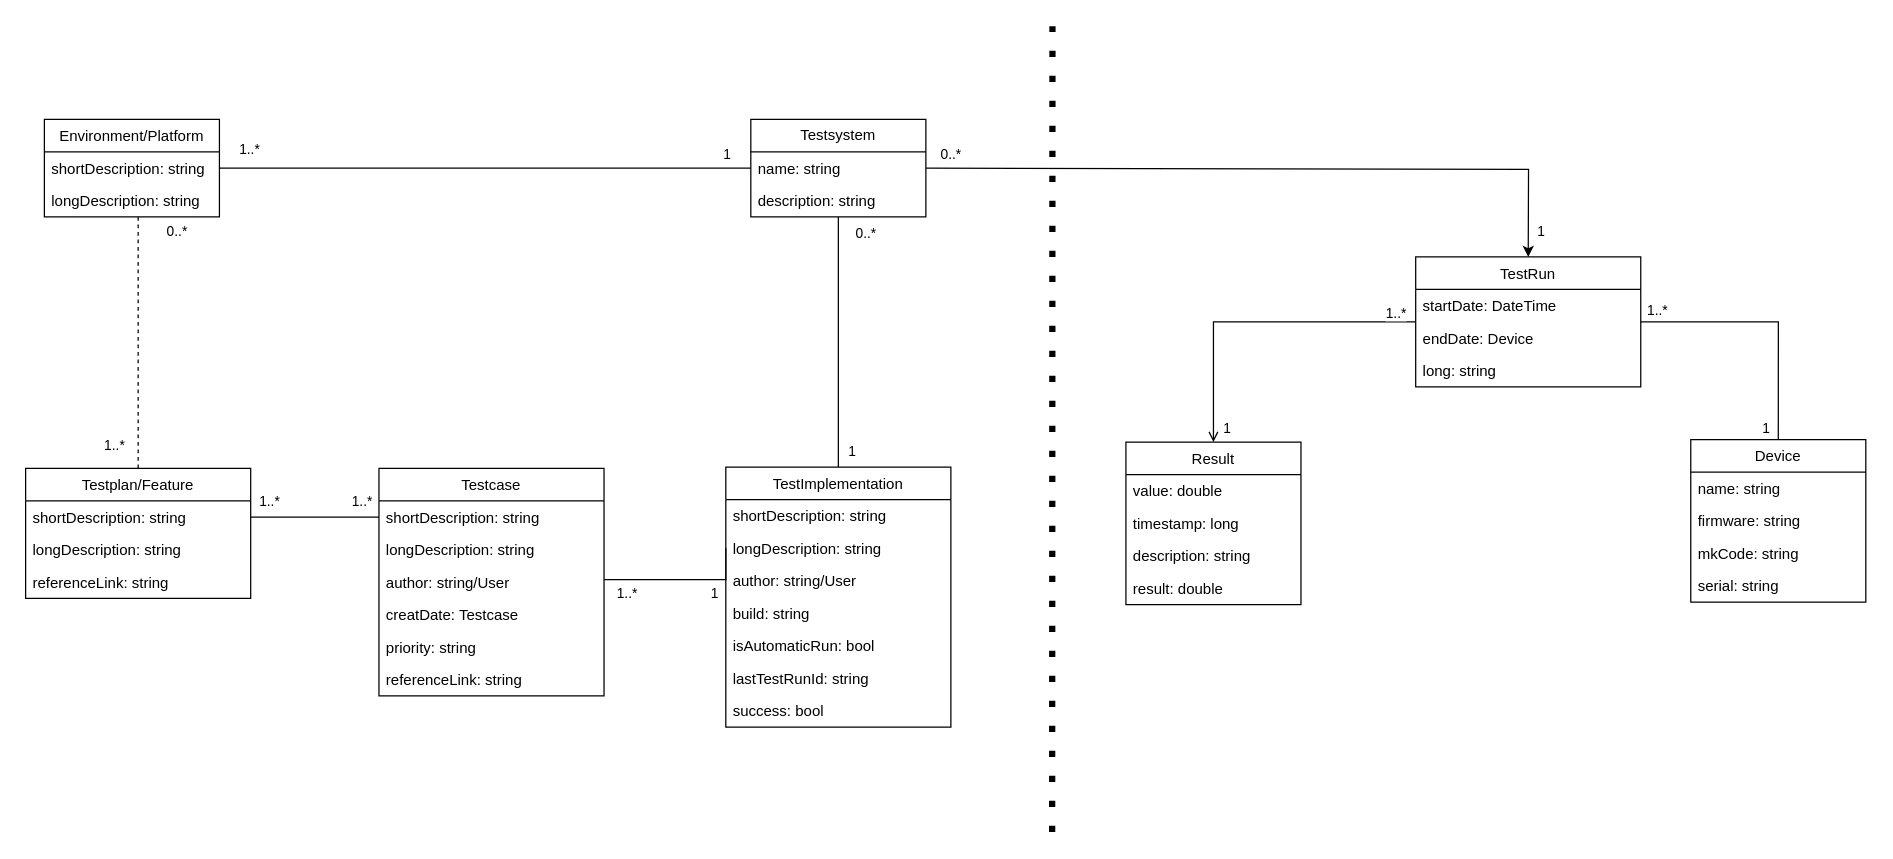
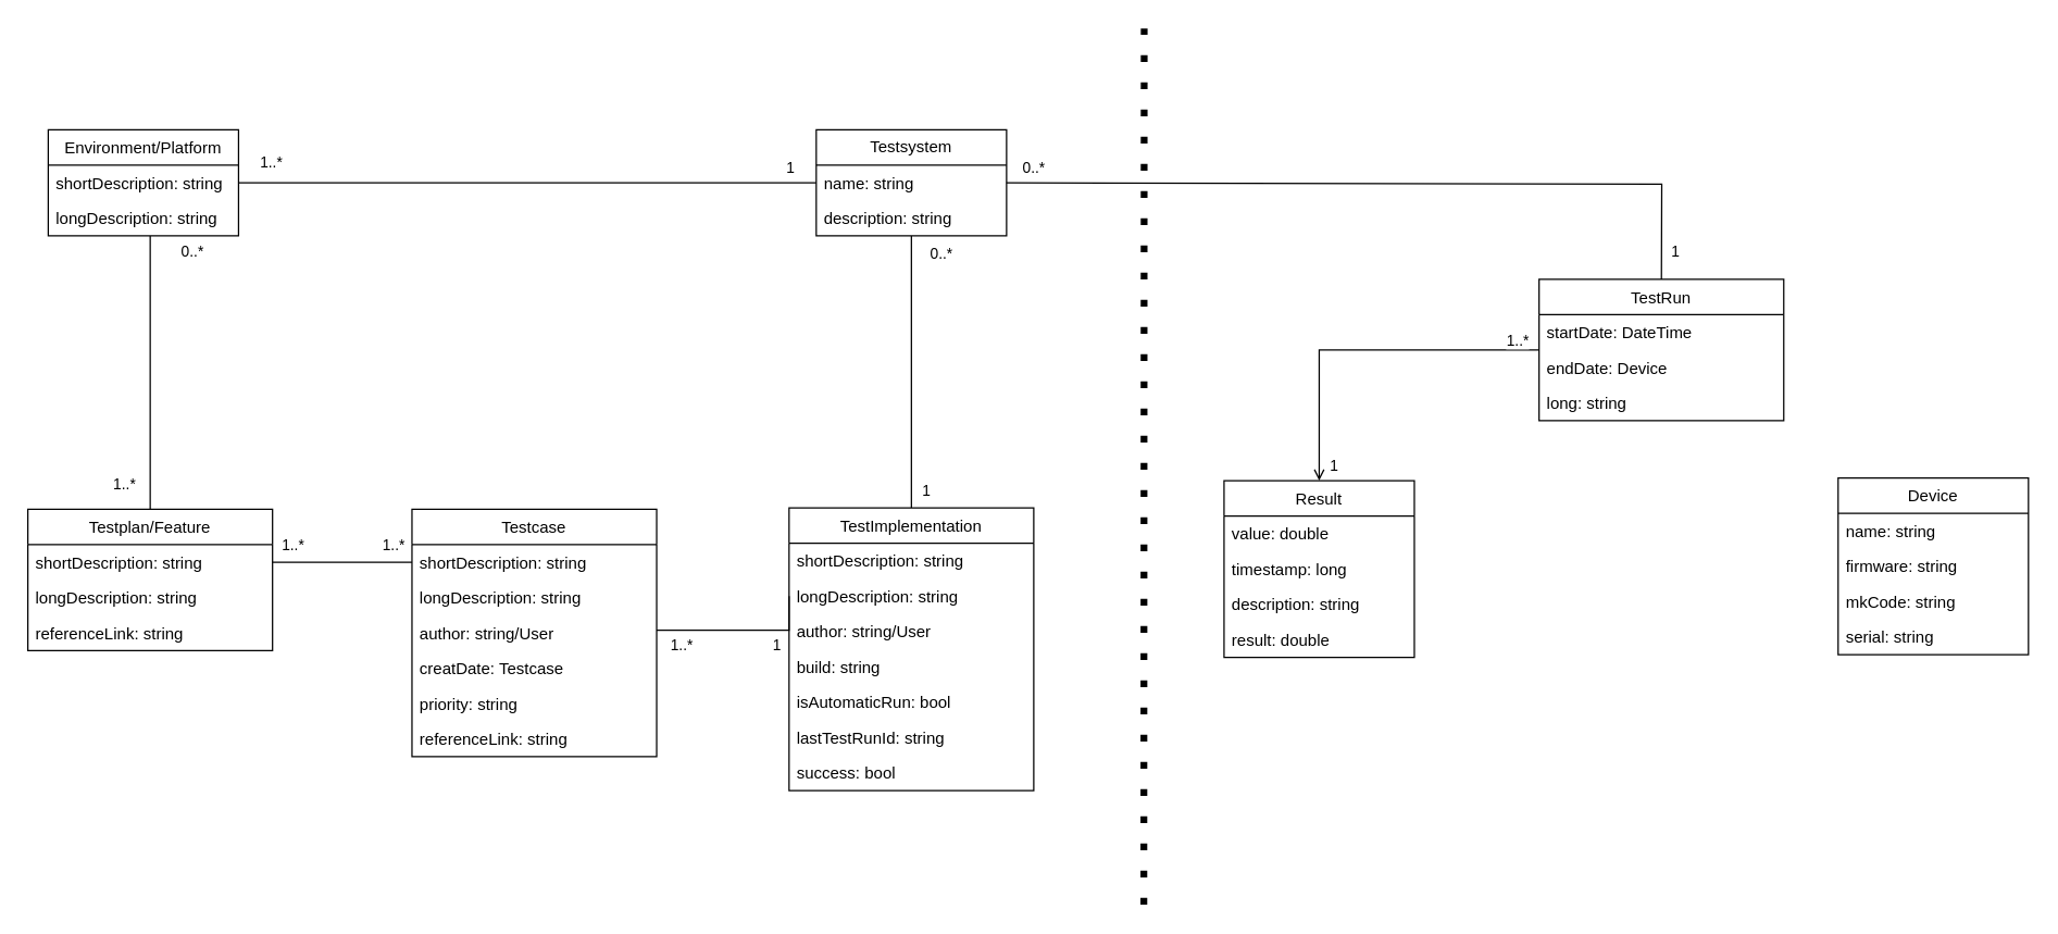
  <mxCell id="0" />
  <mxCell id="1" parent="0" />
- <mxCell id="2" style="edgeStyle=orthogonalEdgeStyle;rounded=0;orthogonalLoop=1;jettySize=auto;html=1;entryX=0.5;entryY=0;entryDx=0;entryDy=0;endArrow=none;endFill=0;dashed=1;" parent="1" source="8" target="11" edge="1"><mxGeometry relative="1" as="geometry"><Array as="points"><mxPoint x="110" y="292" /></Array></mxGeometry></mxCell>
+ <mxCell id="2" style="edgeStyle=orthogonalEdgeStyle;rounded=0;orthogonalLoop=1;jettySize=auto;html=1;entryX=0.5;entryY=0;entryDx=0;entryDy=0;endArrow=none;endFill=0;" parent="1" source="8" target="11" edge="1"><mxGeometry relative="1" as="geometry"><Array as="points"><mxPoint x="110" y="292" /></Array></mxGeometry></mxCell>
  <mxCell id="3" value="1..*" style="edgeLabel;html=1;align=center;verticalAlign=middle;resizable=0;points=[];" parent="2" vertex="1" connectable="0"><mxGeometry x="0.731" y="-1" relative="1" as="geometry"><mxPoint x="-19" y="8" as="offset" /></mxGeometry></mxCell>
  <mxCell id="4" value="0..*" style="edgeLabel;html=1;align=center;verticalAlign=middle;resizable=0;points=[];" parent="2" vertex="1" connectable="0"><mxGeometry x="-0.769" relative="1" as="geometry"><mxPoint x="30" y="-12" as="offset" /></mxGeometry></mxCell>
  <mxCell id="5" style="edgeStyle=orthogonalEdgeStyle;rounded=0;orthogonalLoop=1;jettySize=auto;html=1;entryX=0;entryY=0.5;entryDx=0;entryDy=0;endArrow=none;endFill=0;" parent="1" source="8" target="59" edge="1"><mxGeometry relative="1" as="geometry"><Array as="points" /><mxPoint x="140" y="128" as="sourcePoint" /></mxGeometry></mxCell>
  <mxCell id="6" value="1..*" style="edgeLabel;html=1;align=center;verticalAlign=middle;resizable=0;points=[];" parent="5" vertex="1" connectable="0"><mxGeometry x="-0.966" y="-1" relative="1" as="geometry"><mxPoint x="16" y="-17" as="offset" /></mxGeometry></mxCell>
  <mxCell id="7" value="1" style="edgeLabel;html=1;align=center;verticalAlign=middle;resizable=0;points=[];" parent="5" vertex="1" connectable="0"><mxGeometry x="0.959" y="1" relative="1" as="geometry"><mxPoint x="-11" y="-11" as="offset" /></mxGeometry></mxCell>
  <mxCell id="8" value="Environment/Platform" style="swimlane;fontStyle=0;childLayout=stackLayout;horizontal=1;startSize=26;fillColor=none;horizontalStack=0;resizeParent=1;resizeParentMax=0;resizeLast=0;collapsible=1;marginBottom=0;" parent="1" vertex="1"><mxGeometry x="35" y="95" width="140" height="78" as="geometry" /></mxCell>
  <mxCell id="9" value="shortDescription: string" style="text;strokeColor=none;fillColor=none;align=left;verticalAlign=top;spacingLeft=4;spacingRight=4;overflow=hidden;rotatable=0;points=[[0,0.5],[1,0.5]];portConstraint=eastwest;" parent="8" vertex="1"><mxGeometry y="26" width="140" height="26" as="geometry" /></mxCell>
  <mxCell id="10" value="longDescription: string" style="text;strokeColor=none;fillColor=none;align=left;verticalAlign=top;spacingLeft=4;spacingRight=4;overflow=hidden;rotatable=0;points=[[0,0.5],[1,0.5]];portConstraint=eastwest;" parent="8" vertex="1"><mxGeometry y="52" width="140" height="26" as="geometry" /></mxCell>
  <mxCell id="11" value="Testplan/Feature" style="swimlane;fontStyle=0;childLayout=stackLayout;horizontal=1;startSize=26;fillColor=none;horizontalStack=0;resizeParent=1;resizeParentMax=0;resizeLast=0;collapsible=1;marginBottom=0;" parent="1" vertex="1"><mxGeometry x="20" y="374" width="180" height="104" as="geometry" /></mxCell>
  <mxCell id="12" value="shortDescription: string" style="text;strokeColor=none;fillColor=none;align=left;verticalAlign=top;spacingLeft=4;spacingRight=4;overflow=hidden;rotatable=0;points=[[0,0.5],[1,0.5]];portConstraint=eastwest;" parent="11" vertex="1"><mxGeometry y="26" width="180" height="26" as="geometry" /></mxCell>
  <mxCell id="13" value="longDescription: string" style="text;strokeColor=none;fillColor=none;align=left;verticalAlign=top;spacingLeft=4;spacingRight=4;overflow=hidden;rotatable=0;points=[[0,0.5],[1,0.5]];portConstraint=eastwest;" parent="11" vertex="1"><mxGeometry y="52" width="180" height="26" as="geometry" /></mxCell>
  <mxCell id="14" value="referenceLink: string" style="text;strokeColor=none;fillColor=none;align=left;verticalAlign=top;spacingLeft=4;spacingRight=4;overflow=hidden;rotatable=0;points=[[0,0.5],[1,0.5]];portConstraint=eastwest;" parent="11" vertex="1"><mxGeometry y="78" width="180" height="26" as="geometry" /></mxCell>
  <mxCell id="15" value="Testcase" style="swimlane;fontStyle=0;childLayout=stackLayout;horizontal=1;startSize=26;fillColor=none;horizontalStack=0;resizeParent=1;resizeParentMax=0;resizeLast=0;collapsible=1;marginBottom=0;" parent="1" vertex="1"><mxGeometry x="302.59" y="374" width="180" height="182" as="geometry" /></mxCell>
  <mxCell id="16" value="shortDescription: string" style="text;strokeColor=none;fillColor=none;align=left;verticalAlign=top;spacingLeft=4;spacingRight=4;overflow=hidden;rotatable=0;points=[[0,0.5],[1,0.5]];portConstraint=eastwest;" parent="15" vertex="1"><mxGeometry y="26" width="180" height="26" as="geometry" /></mxCell>
  <mxCell id="17" value="longDescription: string" style="text;strokeColor=none;fillColor=none;align=left;verticalAlign=top;spacingLeft=4;spacingRight=4;overflow=hidden;rotatable=0;points=[[0,0.5],[1,0.5]];portConstraint=eastwest;" parent="15" vertex="1"><mxGeometry y="52" width="180" height="26" as="geometry" /></mxCell>
  <mxCell id="18" value="author: string/User" style="text;strokeColor=none;fillColor=none;align=left;verticalAlign=top;spacingLeft=4;spacingRight=4;overflow=hidden;rotatable=0;points=[[0,0.5],[1,0.5]];portConstraint=eastwest;" parent="15" vertex="1"><mxGeometry y="78" width="180" height="26" as="geometry" /></mxCell>
  <mxCell id="19" value="creatDate: Testcase" style="text;strokeColor=none;fillColor=none;align=left;verticalAlign=top;spacingLeft=4;spacingRight=4;overflow=hidden;rotatable=0;points=[[0,0.5],[1,0.5]];portConstraint=eastwest;" parent="15" vertex="1"><mxGeometry y="104" width="180" height="26" as="geometry" /></mxCell>
  <mxCell id="20" value="priority: string" style="text;strokeColor=none;fillColor=none;align=left;verticalAlign=top;spacingLeft=4;spacingRight=4;overflow=hidden;rotatable=0;points=[[0,0.5],[1,0.5]];portConstraint=eastwest;" parent="15" vertex="1"><mxGeometry y="130" width="180" height="26" as="geometry" /></mxCell>
  <mxCell id="21" value="referenceLink: string" style="text;strokeColor=none;fillColor=none;align=left;verticalAlign=top;spacingLeft=4;spacingRight=4;overflow=hidden;rotatable=0;points=[[0,0.5],[1,0.5]];portConstraint=eastwest;" parent="15" vertex="1"><mxGeometry y="156" width="180" height="26" as="geometry" /></mxCell>
  <mxCell id="22" style="edgeStyle=orthogonalEdgeStyle;rounded=0;orthogonalLoop=1;jettySize=auto;html=1;exitX=1;exitY=0.5;exitDx=0;exitDy=0;entryX=0;entryY=0.5;entryDx=0;entryDy=0;endArrow=none;endFill=0;" parent="1" source="12" target="16" edge="1"><mxGeometry relative="1" as="geometry" /></mxCell>
  <mxCell id="23" value="1..*" style="edgeLabel;html=1;align=center;verticalAlign=middle;resizable=0;points=[];" parent="22" vertex="1" connectable="0"><mxGeometry x="-0.735" y="1" relative="1" as="geometry"><mxPoint y="-12" as="offset" /></mxGeometry></mxCell>
  <mxCell id="24" value="1..*" style="edgeLabel;html=1;align=center;verticalAlign=middle;resizable=0;points=[];" parent="22" vertex="1" connectable="0"><mxGeometry x="0.722" y="1" relative="1" as="geometry"><mxPoint y="-12" as="offset" /></mxGeometry></mxCell>
  <mxCell id="25" value="TestImplementation" style="swimlane;fontStyle=0;childLayout=stackLayout;horizontal=1;startSize=26;fillColor=none;horizontalStack=0;resizeParent=1;resizeParentMax=0;resizeLast=0;collapsible=1;marginBottom=0;" parent="1" vertex="1"><mxGeometry x="580" y="373" width="180" height="208" as="geometry" /></mxCell>
  <mxCell id="26" value="shortDescription: string" style="text;strokeColor=none;fillColor=none;align=left;verticalAlign=top;spacingLeft=4;spacingRight=4;overflow=hidden;rotatable=0;points=[[0,0.5],[1,0.5]];portConstraint=eastwest;" parent="25" vertex="1"><mxGeometry y="26" width="180" height="26" as="geometry" /></mxCell>
  <mxCell id="27" value="longDescription: string" style="text;strokeColor=none;fillColor=none;align=left;verticalAlign=top;spacingLeft=4;spacingRight=4;overflow=hidden;rotatable=0;points=[[0,0.5],[1,0.5]];portConstraint=eastwest;" parent="25" vertex="1"><mxGeometry y="52" width="180" height="26" as="geometry" /></mxCell>
  <mxCell id="28" value="author: string/User" style="text;strokeColor=none;fillColor=none;align=left;verticalAlign=top;spacingLeft=4;spacingRight=4;overflow=hidden;rotatable=0;points=[[0,0.5],[1,0.5]];portConstraint=eastwest;" parent="25" vertex="1"><mxGeometry y="78" width="180" height="26" as="geometry" /></mxCell>
  <mxCell id="29" value="build: string" style="text;strokeColor=none;fillColor=none;align=left;verticalAlign=top;spacingLeft=4;spacingRight=4;overflow=hidden;rotatable=0;points=[[0,0.5],[1,0.5]];portConstraint=eastwest;" parent="25" vertex="1"><mxGeometry y="104" width="180" height="26" as="geometry" /></mxCell>
  <mxCell id="30" value="isAutomaticRun: bool" style="text;strokeColor=none;fillColor=none;align=left;verticalAlign=top;spacingLeft=4;spacingRight=4;overflow=hidden;rotatable=0;points=[[0,0.5],[1,0.5]];portConstraint=eastwest;" parent="25" vertex="1"><mxGeometry y="130" width="180" height="26" as="geometry" /></mxCell>
  <mxCell id="31" value="lastTestRunId: string" style="text;strokeColor=none;fillColor=none;align=left;verticalAlign=top;spacingLeft=4;spacingRight=4;overflow=hidden;rotatable=0;points=[[0,0.5],[1,0.5]];portConstraint=eastwest;" parent="25" vertex="1"><mxGeometry y="156" width="180" height="26" as="geometry" /></mxCell>
  <mxCell id="32" value="success: bool" style="text;strokeColor=none;fillColor=none;align=left;verticalAlign=top;spacingLeft=4;spacingRight=4;overflow=hidden;rotatable=0;points=[[0,0.5],[1,0.5]];portConstraint=eastwest;" parent="25" vertex="1"><mxGeometry y="182" width="180" height="26" as="geometry" /></mxCell>
  <mxCell id="33" style="edgeStyle=orthogonalEdgeStyle;rounded=0;orthogonalLoop=1;jettySize=auto;html=1;entryX=0;entryY=0.5;entryDx=0;entryDy=0;endArrow=none;endFill=0;" parent="1" source="15" target="27" edge="1"><mxGeometry relative="1" as="geometry"><mxPoint x="500" y="443" as="sourcePoint" /><mxPoint x="280" y="448" as="targetPoint" /><Array as="points"><mxPoint x="580" y="463" /></Array></mxGeometry></mxCell>
  <mxCell id="34" value="1..*" style="edgeLabel;html=1;align=center;verticalAlign=middle;resizable=0;points=[];" parent="33" vertex="1" connectable="0"><mxGeometry x="-0.723" y="2" relative="1" as="geometry"><mxPoint x="1" y="12" as="offset" /></mxGeometry></mxCell>
  <mxCell id="35" value="1" style="edgeLabel;html=1;align=center;verticalAlign=middle;resizable=0;points=[];" parent="33" vertex="1" connectable="0"><mxGeometry x="0.753" y="2" relative="1" as="geometry"><mxPoint x="-8" y="20" as="offset" /></mxGeometry></mxCell>
  <mxCell id="36" style="edgeStyle=orthogonalEdgeStyle;rounded=0;orthogonalLoop=1;jettySize=auto;html=1;endArrow=none;endFill=0;" parent="1" source="59" target="25" edge="1"><mxGeometry relative="1" as="geometry"><Array as="points" /></mxGeometry></mxCell>
  <mxCell id="37" value="1" style="edgeLabel;html=1;align=center;verticalAlign=middle;resizable=0;points=[];" parent="36" vertex="1" connectable="0"><mxGeometry x="0.887" y="1" relative="1" as="geometry"><mxPoint x="9" y="-2" as="offset" /></mxGeometry></mxCell>
  <mxCell id="38" value="0..*" style="edgeLabel;html=1;align=center;verticalAlign=middle;resizable=0;points=[];" parent="36" vertex="1" connectable="0"><mxGeometry x="-0.911" y="1" relative="1" as="geometry"><mxPoint x="20" y="3" as="offset" /></mxGeometry></mxCell>
  <mxCell id="39" style="edgeStyle=orthogonalEdgeStyle;rounded=0;orthogonalLoop=1;jettySize=auto;html=1;entryX=0.5;entryY=0;entryDx=0;entryDy=0;endArrow=open;endFill=0;" parent="1" source="45" target="54" edge="1"><mxGeometry relative="1" as="geometry" /></mxCell>
  <mxCell id="40" value="1..*" style="edgeLabel;html=1;align=center;verticalAlign=middle;resizable=0;points=[];" parent="39" vertex="1" connectable="0"><mxGeometry x="-0.874" y="1" relative="1" as="geometry"><mxPoint y="-9" as="offset" /></mxGeometry></mxCell>
  <mxCell id="41" value="1" style="edgeLabel;html=1;align=center;verticalAlign=middle;resizable=0;points=[];" parent="39" vertex="1" connectable="0"><mxGeometry x="0.908" y="1" relative="1" as="geometry"><mxPoint x="9" as="offset" /></mxGeometry></mxCell>
- <mxCell id="42" style="edgeStyle=orthogonalEdgeStyle;rounded=0;orthogonalLoop=1;jettySize=auto;html=1;entryX=0.5;entryY=0;entryDx=0;entryDy=0;endArrow=none;endFill=0;" parent="1" source="45" target="49" edge="1"><mxGeometry relative="1" as="geometry" /></mxCell>
- <mxCell id="43" value="1..*" style="edgeLabel;html=1;align=center;verticalAlign=middle;resizable=0;points=[];" parent="42" vertex="1" connectable="0"><mxGeometry x="-0.872" relative="1" as="geometry"><mxPoint y="-10" as="offset" /></mxGeometry></mxCell>
- <mxCell id="44" value="1" style="edgeLabel;html=1;align=center;verticalAlign=middle;resizable=0;points=[];" parent="42" vertex="1" connectable="0"><mxGeometry x="0.877" y="-1" relative="1" as="geometry"><mxPoint x="-9" y="4" as="offset" /></mxGeometry></mxCell>
  <mxCell id="45" value="TestRun" style="swimlane;fontStyle=0;childLayout=stackLayout;horizontal=1;startSize=26;fillColor=none;horizontalStack=0;resizeParent=1;resizeParentMax=0;resizeLast=0;collapsible=1;marginBottom=0;" parent="1" vertex="1"><mxGeometry x="1131.76" y="205" width="180" height="104" as="geometry" /></mxCell>
  <mxCell id="46" value="startDate: DateTime" style="text;strokeColor=none;fillColor=none;align=left;verticalAlign=top;spacingLeft=4;spacingRight=4;overflow=hidden;rotatable=0;points=[[0,0.5],[1,0.5]];portConstraint=eastwest;" parent="45" vertex="1"><mxGeometry y="26" width="180" height="26" as="geometry" /></mxCell>
  <mxCell id="47" value="endDate: Device" style="text;strokeColor=none;fillColor=none;align=left;verticalAlign=top;spacingLeft=4;spacingRight=4;overflow=hidden;rotatable=0;points=[[0,0.5],[1,0.5]];portConstraint=eastwest;" parent="45" vertex="1"><mxGeometry y="52" width="180" height="26" as="geometry" /></mxCell>
  <mxCell id="48" value="long: string" style="text;strokeColor=none;fillColor=none;align=left;verticalAlign=top;spacingLeft=4;spacingRight=4;overflow=hidden;rotatable=0;points=[[0,0.5],[1,0.5]];portConstraint=eastwest;" parent="45" vertex="1"><mxGeometry y="78" width="180" height="26" as="geometry" /></mxCell>
  <mxCell id="49" value="Device" style="swimlane;fontStyle=0;childLayout=stackLayout;horizontal=1;startSize=26;fillColor=none;horizontalStack=0;resizeParent=1;resizeParentMax=0;resizeLast=0;collapsible=1;marginBottom=0;" parent="1" vertex="1"><mxGeometry x="1351.76" y="351" width="140" height="130" as="geometry"><mxRectangle x="45" y="115" width="80" height="30" as="alternateBounds" /></mxGeometry></mxCell>
  <mxCell id="50" value="name: string" style="text;strokeColor=none;fillColor=none;align=left;verticalAlign=top;spacingLeft=4;spacingRight=4;overflow=hidden;rotatable=0;points=[[0,0.5],[1,0.5]];portConstraint=eastwest;" parent="49" vertex="1"><mxGeometry y="26" width="140" height="26" as="geometry" /></mxCell>
  <mxCell id="51" value="firmware: string" style="text;strokeColor=none;fillColor=none;align=left;verticalAlign=top;spacingLeft=4;spacingRight=4;overflow=hidden;rotatable=0;points=[[0,0.5],[1,0.5]];portConstraint=eastwest;" parent="49" vertex="1"><mxGeometry y="52" width="140" height="26" as="geometry" /></mxCell>
  <mxCell id="52" value="mkCode: string" style="text;strokeColor=none;fillColor=none;align=left;verticalAlign=top;spacingLeft=4;spacingRight=4;overflow=hidden;rotatable=0;points=[[0,0.5],[1,0.5]];portConstraint=eastwest;" parent="49" vertex="1"><mxGeometry y="78" width="140" height="26" as="geometry" /></mxCell>
  <mxCell id="53" value="serial: string" style="text;strokeColor=none;fillColor=none;align=left;verticalAlign=top;spacingLeft=4;spacingRight=4;overflow=hidden;rotatable=0;points=[[0,0.5],[1,0.5]];portConstraint=eastwest;" parent="49" vertex="1"><mxGeometry y="104" width="140" height="26" as="geometry" /></mxCell>
  <mxCell id="54" value="Result" style="swimlane;fontStyle=0;childLayout=stackLayout;horizontal=1;startSize=26;fillColor=none;horizontalStack=0;resizeParent=1;resizeParentMax=0;resizeLast=0;collapsible=1;marginBottom=0;" parent="1" vertex="1"><mxGeometry x="900" y="353" width="140" height="130" as="geometry"><mxRectangle x="210" y="128" width="70" height="30" as="alternateBounds" /></mxGeometry></mxCell>
  <mxCell id="55" value="value: double" style="text;strokeColor=none;fillColor=none;align=left;verticalAlign=top;spacingLeft=4;spacingRight=4;overflow=hidden;rotatable=0;points=[[0,0.5],[1,0.5]];portConstraint=eastwest;" parent="54" vertex="1"><mxGeometry y="26" width="140" height="26" as="geometry" /></mxCell>
  <mxCell id="56" value="timestamp: long" style="text;strokeColor=none;fillColor=none;align=left;verticalAlign=top;spacingLeft=4;spacingRight=4;overflow=hidden;rotatable=0;points=[[0,0.5],[1,0.5]];portConstraint=eastwest;" parent="54" vertex="1"><mxGeometry y="52" width="140" height="26" as="geometry" /></mxCell>
  <mxCell id="57" value="description: string" style="text;strokeColor=none;fillColor=none;align=left;verticalAlign=top;spacingLeft=4;spacingRight=4;overflow=hidden;rotatable=0;points=[[0,0.5],[1,0.5]];portConstraint=eastwest;" parent="54" vertex="1"><mxGeometry y="78" width="140" height="26" as="geometry" /></mxCell>
  <mxCell id="58" value="result: double" style="text;strokeColor=none;fillColor=none;align=left;verticalAlign=top;spacingLeft=4;spacingRight=4;overflow=hidden;rotatable=0;points=[[0,0.5],[1,0.5]];portConstraint=eastwest;" parent="54" vertex="1"><mxGeometry y="104" width="140" height="26" as="geometry" /></mxCell>
  <mxCell id="59" value="Testsystem" style="swimlane;fontStyle=0;childLayout=stackLayout;horizontal=1;startSize=26;fillColor=none;horizontalStack=0;resizeParent=1;resizeParentMax=0;resizeLast=0;collapsible=1;marginBottom=0;whiteSpace=wrap;html=1;" parent="1" vertex="1"><mxGeometry x="600" y="95" width="140" height="78" as="geometry" /></mxCell>
  <mxCell id="60" value="name: string" style="text;strokeColor=none;fillColor=none;align=left;verticalAlign=top;spacingLeft=4;spacingRight=4;overflow=hidden;rotatable=0;points=[[0,0.5],[1,0.5]];portConstraint=eastwest;whiteSpace=wrap;html=1;" parent="59" vertex="1"><mxGeometry y="26" width="140" height="26" as="geometry" /></mxCell>
  <mxCell id="61" value="description: string" style="text;strokeColor=none;fillColor=none;align=left;verticalAlign=top;spacingLeft=4;spacingRight=4;overflow=hidden;rotatable=0;points=[[0,0.5],[1,0.5]];portConstraint=eastwest;" parent="59" vertex="1"><mxGeometry y="52" width="140" height="26" as="geometry" /></mxCell>
- <mxCell id="62" value="" style="endArrow=classic;html=1;rounded=0;entryX=0.5;entryY=0;entryDx=0;entryDy=0;exitX=1;exitY=0.5;exitDx=0;exitDy=0;" parent="1" source="59" target="45" edge="1"><mxGeometry width="50" height="50" relative="1" as="geometry"><mxPoint x="890" y="135" as="sourcePoint" /><mxPoint x="1020" y="145" as="targetPoint" /><Array as="points"><mxPoint x="1222" y="135" /></Array></mxGeometry></mxCell>
+ <mxCell id="62" value="" style="endArrow=none;html=1;rounded=0;entryX=0.5;entryY=0;entryDx=0;entryDy=0;exitX=1;exitY=0.5;exitDx=0;exitDy=0;" parent="1" source="59" target="45" edge="1"><mxGeometry width="50" height="50" relative="1" as="geometry"><mxPoint x="890" y="135" as="sourcePoint" /><mxPoint x="1020" y="145" as="targetPoint" /><Array as="points"><mxPoint x="1222" y="135" /></Array></mxGeometry></mxCell>
  <mxCell id="63" value="0..*" style="edgeLabel;html=1;align=center;verticalAlign=middle;resizable=0;points=[];" parent="62" vertex="1" connectable="0"><mxGeometry x="-0.895" y="1" relative="1" as="geometry"><mxPoint x="-10" y="-11" as="offset" /></mxGeometry></mxCell>
  <mxCell id="64" value="1" style="edgeLabel;html=1;align=center;verticalAlign=middle;resizable=0;points=[];" parent="62" vertex="1" connectable="0"><mxGeometry x="0.928" relative="1" as="geometry"><mxPoint x="10" as="offset" /></mxGeometry></mxCell>
  <mxCell id="65" value="" style="endArrow=none;dashed=1;html=1;dashPattern=1 3;strokeWidth=5;rounded=0;fontSize=10;" parent="1" edge="1"><mxGeometry width="50" height="50" relative="1" as="geometry"><mxPoint x="841" y="665" as="sourcePoint" /><mxPoint x="841.25" y="20.5" as="targetPoint" /></mxGeometry></mxCell>
